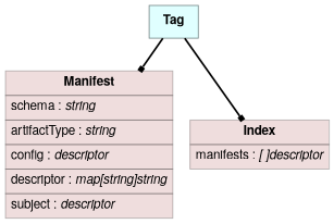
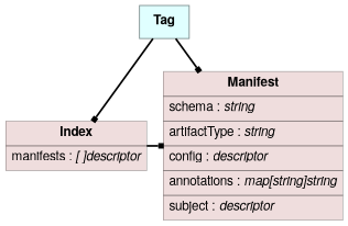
  digraph {
    fontname="Helvetica,Arial,sans-serif"
    node [color="#88000022" fontname="Helvetica,Arial,sans-serif" pencolor="#00000044" penwidth=1 shape=plain style=filled]
    edge [arrowhead=box arrowsize=0.5 labelfontcolor="#00000080" penwidth=2 style=bold]
-   n1 [label=<<table border="0" cellborder="1" cellspacing="0" cellpadding="5">                 <tr> <td> <b>Manifest</b> </td> </tr>                     <tr> <td align="left">schema : <i>string</i><br align="left"/></td></tr>                     <tr> <td align="left">artifactType : <i>string</i><br align="left"/></td></tr>                     <tr> <td align="left">config : <i>descriptor</i><br align="left"/></td></tr>                     <tr> <td align="left">descriptor : <i>map[string]string</i><br align="left"/></td></tr>                     <tr> <td align="left">subject : <i>descriptor</i><br align="left"/></td></tr>             </table>>]
+   n1 [label=<<table border="0" cellborder="1" cellspacing="0" cellpadding="5">                 <tr> <td> <b>Manifest</b> </td> </tr>                     <tr> <td align="left">schema : <i>string</i><br align="left"/></td></tr>                     <tr> <td align="left">artifactType : <i>string</i><br align="left"/></td></tr>                     <tr> <td align="left">config : <i>descriptor</i><br align="left"/></td></tr>                     <tr> <td align="left">annotations : <i>map[string]string</i><br align="left"/></td></tr>                     <tr> <td align="left">subject : <i>descriptor</i><br align="left"/></td></tr>             </table>>]
    n2 [label=<<table border="0" cellborder="1" cellspacing="0" cellpadding="5">                 <tr> <td> <b>Index</b> </td> </tr>                     <tr> <td align="left">manifests : <i>[ ]descriptor</i><br align="left"/></td></tr>             </table>>]
    n3 [color=lightcyan4 fillcolor=lightcyan1 label=<<b>Tag</b>> shape=box]
    subgraph sub_1 {
      rank=same
      n1
      n2
    }
+   n2 -> n1
    n3 -> n1
    n3 -> n2
  }
